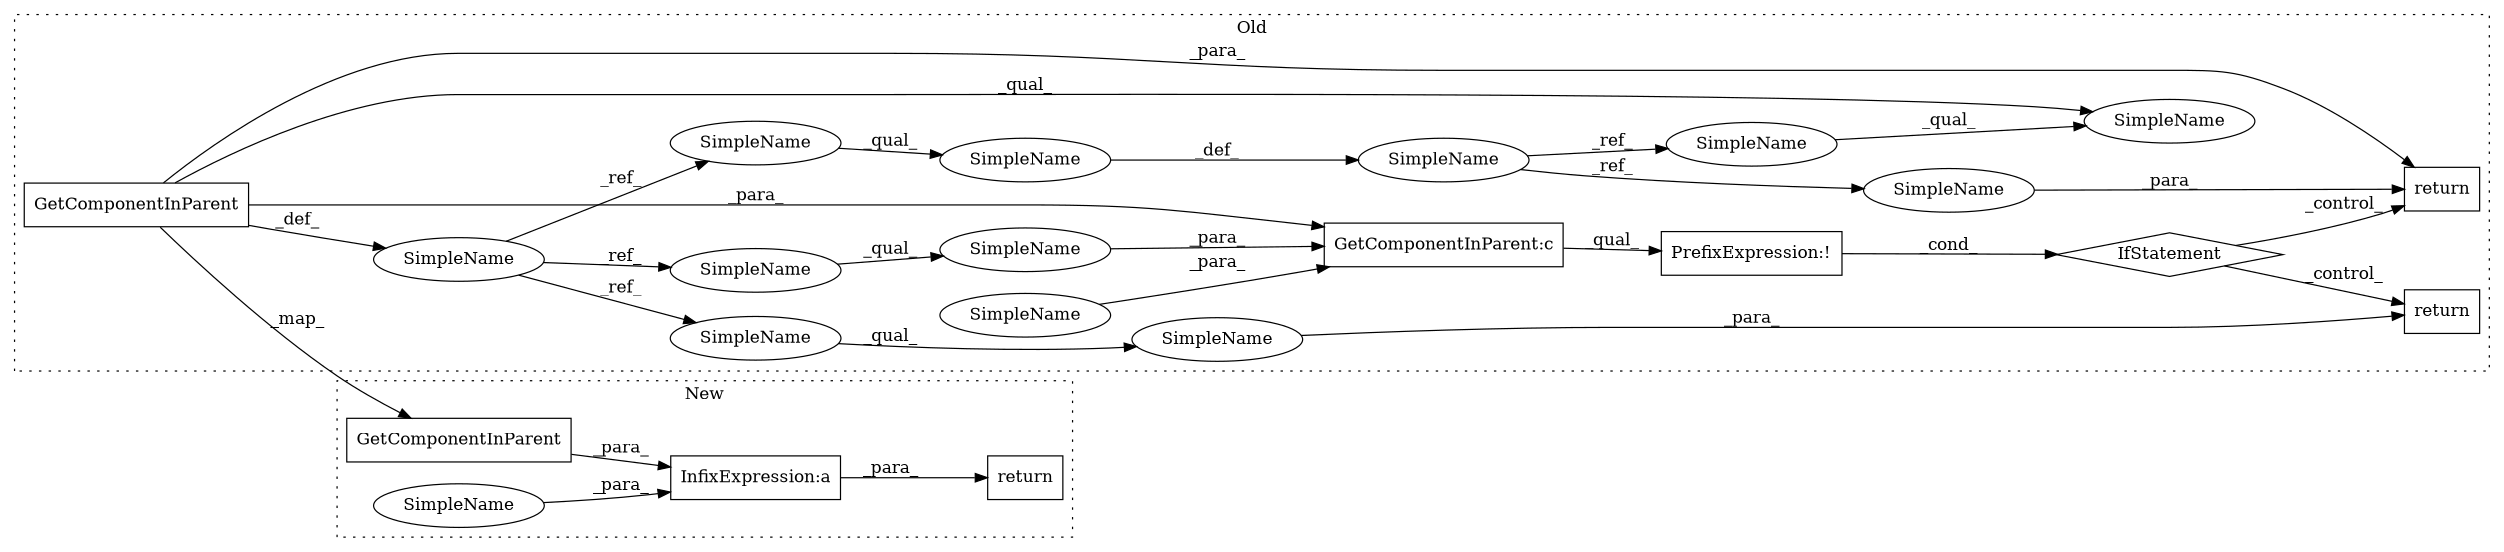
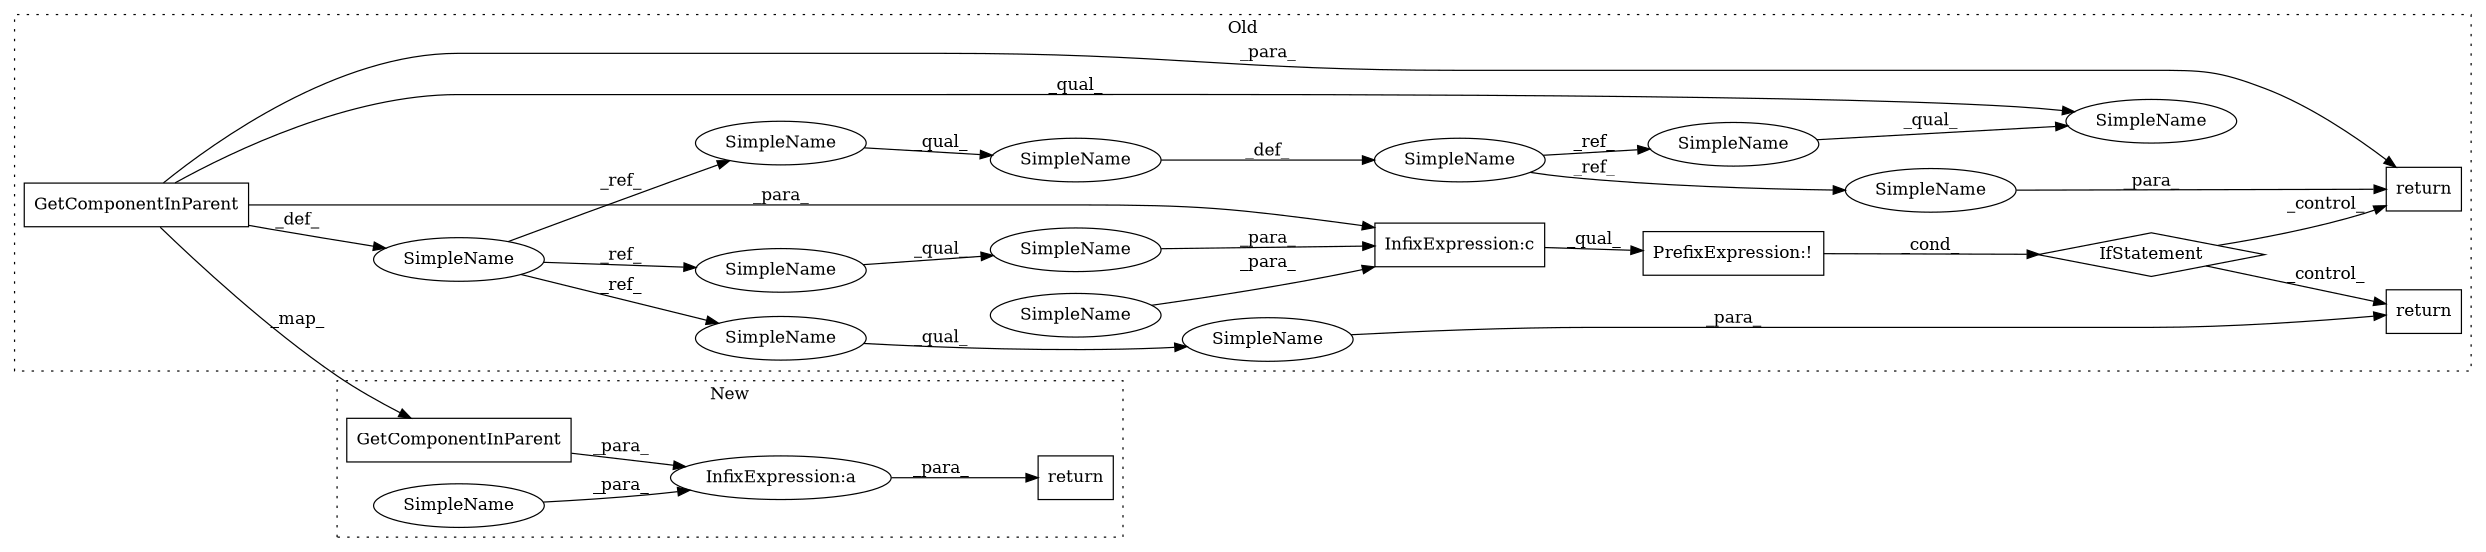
  digraph {
    rankdir=LR
    node [a=42 l=12 s=4228 shape=ellipse]
    n1 [a=32 l=36 label=GetComponentInParent s=4162 shape=box]
    n2 [l=18 label=SimpleName]
-   n3 [a=27 l=4 label="GetComponentInParent:c" s=4224 shape=box]
+   n3 [a=27 l=4 label="InfixExpression:c" s=4224 shape=box]
    n4 [a=25 l="4,6" label=IfStatement s="4203,4246" shape=diamond]
    n5 [a=41 l=7 label=return s=4258 shape=box]
    n6 [a=38 l=0 label="PrefixExpression:!" s=4207 shape=box]
    n7 [label=SimpleName s=4316]
    n8 [l=14 label=SimpleName s=4356]
    n9 [l=19 label=SimpleName s=4265]
    n10 [l=19 label=SimpleName s=4331]
    n11 [l=6 label=SimpleName s=4148]
    n12 [l=16 label=SimpleName s=4208]
    n13 [a=41 l=7 label=return s=4383 shape=box]
    n14 [l=6 label=SimpleName s=4265]
    n15 [l=6 label=SimpleName]
    n16 [l=6 label=SimpleName s=4331]
    n17 [label=SimpleName s=4356]
    n18 [label=SimpleName s=4390]
    n19 [a=32 l=36 label=GetComponentInParent s=3200 shape=box]
-   n20 [a=27 l=1 label="InfixExpression:a" s=3236 shape=box]
+   n20 [a=27 l=1 label="InfixExpression:a" s=3236]
    n21 [a=41 l=7 label=return s=3188 shape=box]
    n22 [label=SimpleName s=3237]
    subgraph cluster_1 {
      label=Old
      style=dotted
      n1
      n2
      n3
      n4
      n5
      n6
      n7
      n8
      n9
      n10
      n11
      n12
      n13
      n14
      n15
      n16
      n17
      n18
    }
    subgraph cluster_2 {
      label=New
      style=dotted
      n19
      n20
      n21
      n22
    }
    n1 -> n3 [label=_para_]
    n1 -> n8 [label=_qual_]
    n1 -> n11 [label=_def_]
    n1 -> n13 [label=_para_]
    n1 -> n19 [label=_map_]
    n2 -> n3 [label=_para_]
    n3 -> n6 [label=_qual_]
    n4 -> n5 [label=_control_]
    n4 -> n13 [label=_control_]
    n6 -> n4 [label=_cond_]
    n7 -> n17 [label=_ref_]
    n7 -> n18 [label=_ref_]
    n9 -> n5 [label=_para_]
    n10 -> n7 [label=_def_]
    n11 -> n14 [label=_ref_]
    n11 -> n15 [label=_ref_]
    n11 -> n16 [label=_ref_]
    n12 -> n3 [label=_para_]
    n14 -> n9 [label=_qual_]
    n15 -> n2 [label=_qual_]
    n16 -> n10 [label=_qual_]
    n17 -> n8 [label=_qual_]
    n18 -> n13 [label=_para_]
    n19 -> n20 [label=_para_]
    n20 -> n21 [label=_para_]
    n22 -> n20 [label=_para_]
  }
